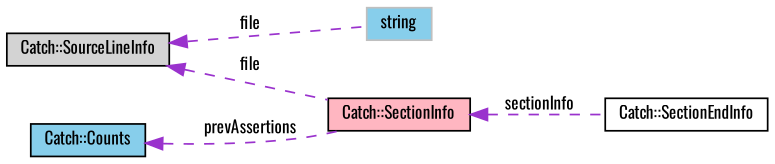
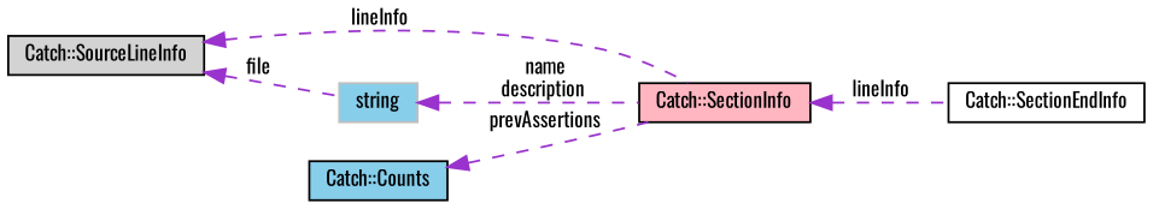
  digraph {
    fontname=Oswald
    rankdir=LR
    node [color=black fillcolor=skyblue fontname=Oswald fontsize=10 shape=record style=filled]
    edge [color=darkorchid3 dir=back fontname=Oswald fontsize=10 labelfontname=Helvetica labelfontsize=10 style=dashed]
    n1 [fillcolor=white fontcolor=black height=0.2 label="Catch::SectionEndInfo" width=0.4]
    n2 [fillcolor=lightpink height=0.2 label="Catch::SectionInfo" width=0.4]
    n3 [fillcolor=lightgrey height=0.2 label="Catch::SourceLineInfo" width=0.4]
    n4 [color=grey75 height=0.2 label=string width=0.4]
    n5 [height=0.2 label="Catch::Counts" width=0.4]
-   n2 -> n1 [label=" sectionInfo"]
-   n3 -> n2 [label=" file"]
+   n2 -> n1 [label=" lineInfo"]
+   n3 -> n2 [label=" lineInfo"]
    n3 -> n4 [label=" file"]
+   n4 -> n2 [label=" name\ndescription"]
    n5 -> n2 [label=" prevAssertions"]
  }
